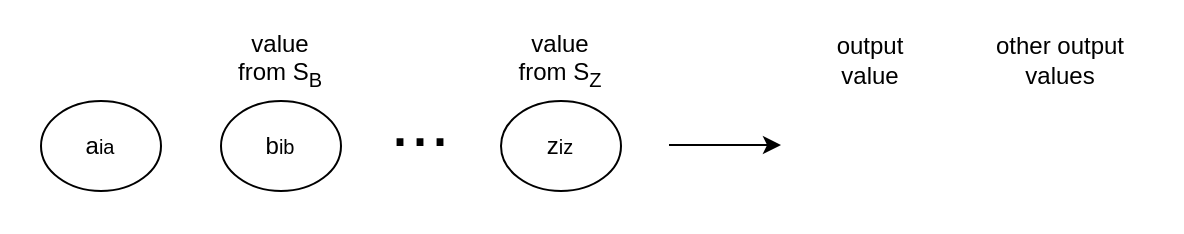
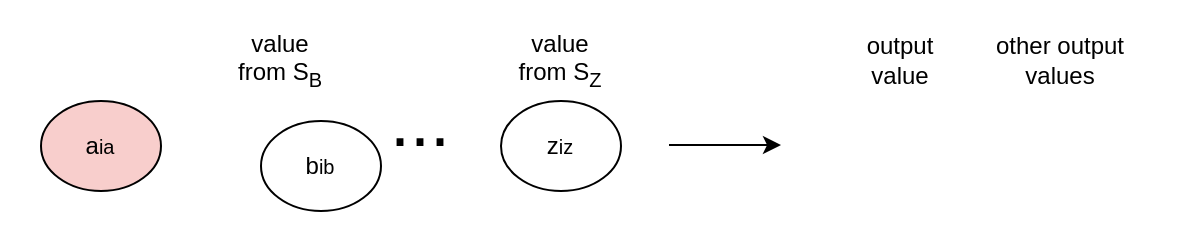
  <mxCell id="0" />
  <mxCell id="1" parent="0" />
- <mxCell id="2" value="a&lt;span style=&quot;font-size: 10px&quot;&gt;ia&lt;/span&gt;" style="ellipse;whiteSpace=wrap;html=1;" parent="1" vertex="1"><mxGeometry x="20" y="50" width="60" height="45" as="geometry" /></mxCell>
- <mxCell id="3" value="b&lt;span style=&quot;font-size: 10px&quot;&gt;ib&lt;/span&gt;" style="ellipse;whiteSpace=wrap;html=1;" parent="1" vertex="1"><mxGeometry x="110" y="50" width="60" height="45" as="geometry" /></mxCell>
+ <mxCell id="2" value="a&lt;span style=&quot;font-size: 10px&quot;&gt;ia&lt;/span&gt;" style="ellipse;whiteSpace=wrap;html=1;fillColor=#f8cecc;" parent="1" vertex="1"><mxGeometry x="20" y="50" width="60" height="45" as="geometry" /></mxCell>
+ <mxCell id="3" value="b&lt;span style=&quot;font-size: 10px&quot;&gt;ib&lt;/span&gt;" style="ellipse;whiteSpace=wrap;html=1;" parent="1" vertex="1"><mxGeometry x="130" y="60" width="60" height="45" as="geometry" /></mxCell>
  <mxCell id="4" value="z&lt;span style=&quot;font-size: 10px&quot;&gt;iz&lt;/span&gt;" style="ellipse;whiteSpace=wrap;html=1;" parent="1" vertex="1"><mxGeometry x="250" y="50" width="60" height="45" as="geometry" /></mxCell>
  <mxCell id="5" value="&lt;font style=&quot;font-size: 36px&quot;&gt;...&lt;/font&gt;" style="text;html=1;strokeColor=none;fillColor=none;align=center;verticalAlign=middle;whiteSpace=wrap;rounded=0;direction=south;rotation=0;" parent="1" vertex="1"><mxGeometry x="200" y="40" width="20" height="40" as="geometry" /></mxCell>
  <mxCell id="6" style="edgeStyle=orthogonalEdgeStyle;rounded=0;orthogonalLoop=1;jettySize=auto;html=1;exitX=1;exitY=0.5;exitDx=0;exitDy=0;" parent="1" edge="1"><mxGeometry relative="1" as="geometry"><mxPoint x="334" y="72" as="sourcePoint" /><mxPoint x="390" y="72" as="targetPoint" /></mxGeometry></mxCell>
  <mxCell id="7" value="value&lt;br&gt;from S&lt;sub&gt;B&lt;/sub&gt;" style="text;html=1;strokeColor=none;fillColor=none;align=center;verticalAlign=middle;whiteSpace=wrap;rounded=0;" vertex="1" parent="1"><mxGeometry x="110" y="20" width="60" height="20" as="geometry" /></mxCell>
  <mxCell id="8" value="value&lt;br&gt;from S&lt;sub&gt;Z&lt;/sub&gt;" style="text;html=1;strokeColor=none;fillColor=none;align=center;verticalAlign=middle;whiteSpace=wrap;rounded=0;" vertex="1" parent="1"><mxGeometry x="250" y="20" width="60" height="20" as="geometry" /></mxCell>
- <mxCell id="9" value="output value" style="text;html=1;strokeColor=none;fillColor=none;align=center;verticalAlign=middle;whiteSpace=wrap;rounded=0;" vertex="1" parent="1"><mxGeometry x="405" y="20" width="60" height="20" as="geometry" /></mxCell>
+ <mxCell id="9" value="output value" style="text;html=1;strokeColor=none;fillColor=none;align=center;verticalAlign=middle;whiteSpace=wrap;rounded=0;" vertex="1" parent="1"><mxGeometry x="420" y="20" width="60" height="20" as="geometry" /></mxCell>
  <mxCell id="10" value="other output values" style="text;html=1;strokeColor=none;fillColor=none;align=center;verticalAlign=middle;whiteSpace=wrap;rounded=0;" vertex="1" parent="1"><mxGeometry x="490" y="20" width="80" height="20" as="geometry" /></mxCell>
